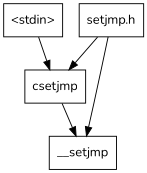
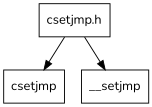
  digraph {
    fontname=Nunito
    node [fontname=Nunito shape=box]
    edge [fontname=Nunito]
-   n1 [label="\<stdin\>"]
    n2 [label=csetjmp]
    n3 [label=__setjmp]
-   n4 [label="setjmp.h"]
-   n1 -> n2
-   n2 -> n3
+   n4 [label="csetjmp.h"]
    n4 -> n2
    n4 -> n3
  }
